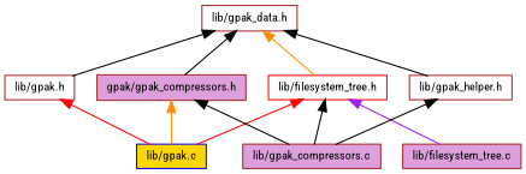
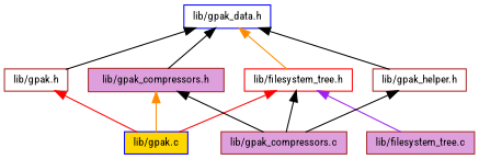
  digraph {
    fontname="Roboto Condensed"
    node [color=brown fillcolor=white fontname="Roboto Condensed" fontsize=10 shape=record style=filled]
    edge [color=black dir=back fontname="Roboto Condensed" fontsize=10 labelfontname=Helvetica labelfontsize=10 style=solid]
-   n1 [fontcolor=black height=0.2 label="lib/gpak_data.h" width=0.4]
+   n1 [color=blue fontcolor=black height=0.2 label="lib/gpak_data.h" width=0.4]
    n2 [color=red height=0.2 label="lib/filesystem_tree.h" width=0.4]
    n3 [height=0.2 label="lib/gpak.h" width=0.4]
-   n4 [fillcolor=plum height=0.2 label="gpak/gpak_compressors.h" width=0.4]
+   n4 [fillcolor=plum height=0.2 label="lib/gpak_compressors.h" width=0.4]
    n5 [height=0.2 label="lib/gpak_helper.h" width=0.4]
    n6 [fillcolor=plum height=0.2 label="lib/filesystem_tree.c" width=0.4]
    n7 [color=blue fillcolor=gold height=0.2 label="lib/gpak.c" width=0.4]
    n8 [fillcolor=plum height=0.2 label="lib/gpak_compressors.c" width=0.4]
    n1 -> n2 [color=darkorange]
    n1 -> n3
    n1 -> n4
    n1 -> n5
    n2 -> n6 [color=purple]
    n2 -> n7 [color=red]
    n2 -> n8
    n3 -> n7 [color=red]
    n4 -> n7 [color=darkorange]
    n4 -> n8
    n5 -> n8
  }
